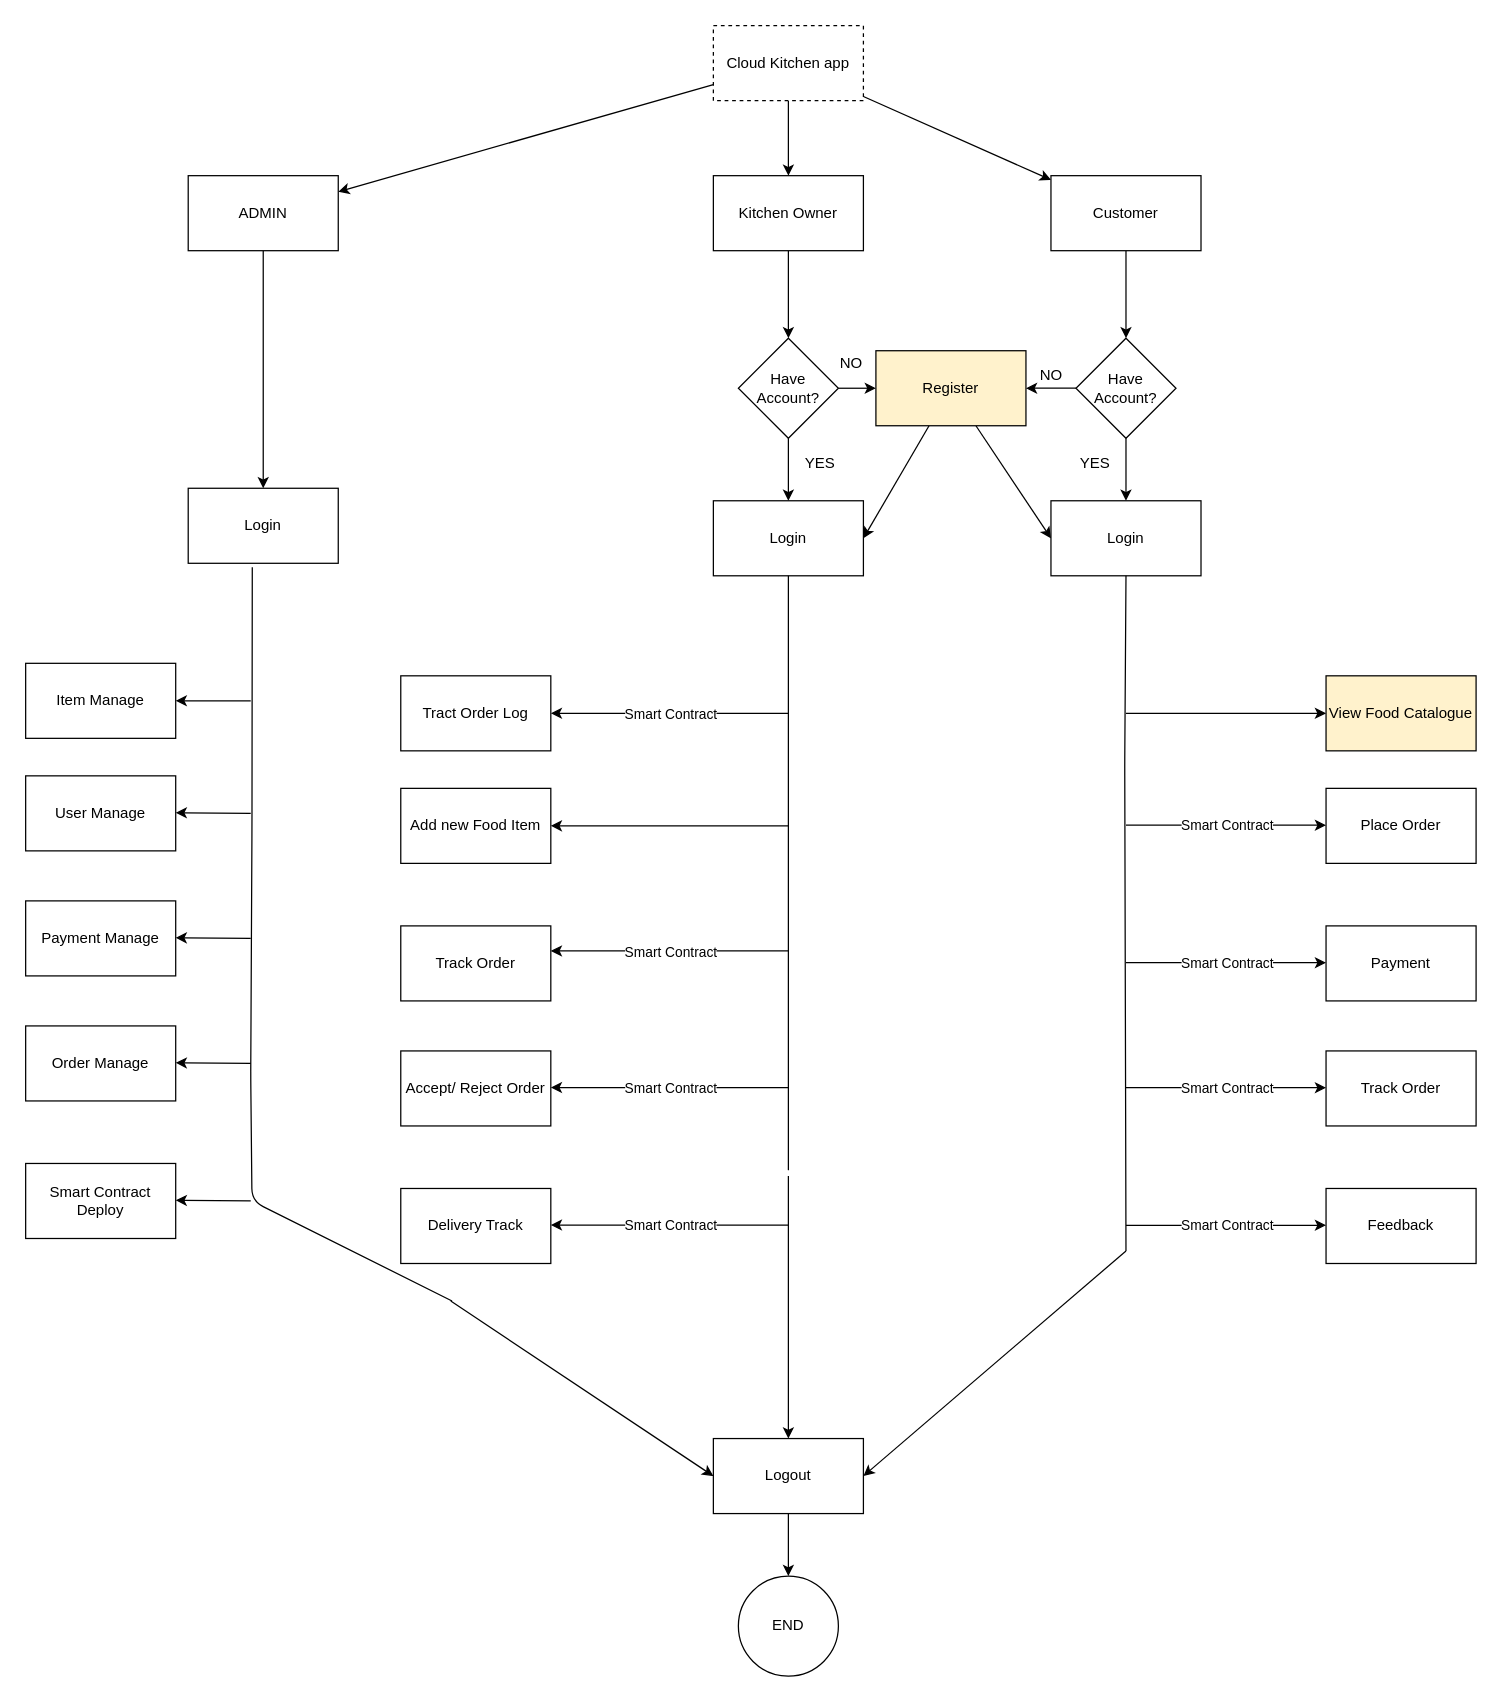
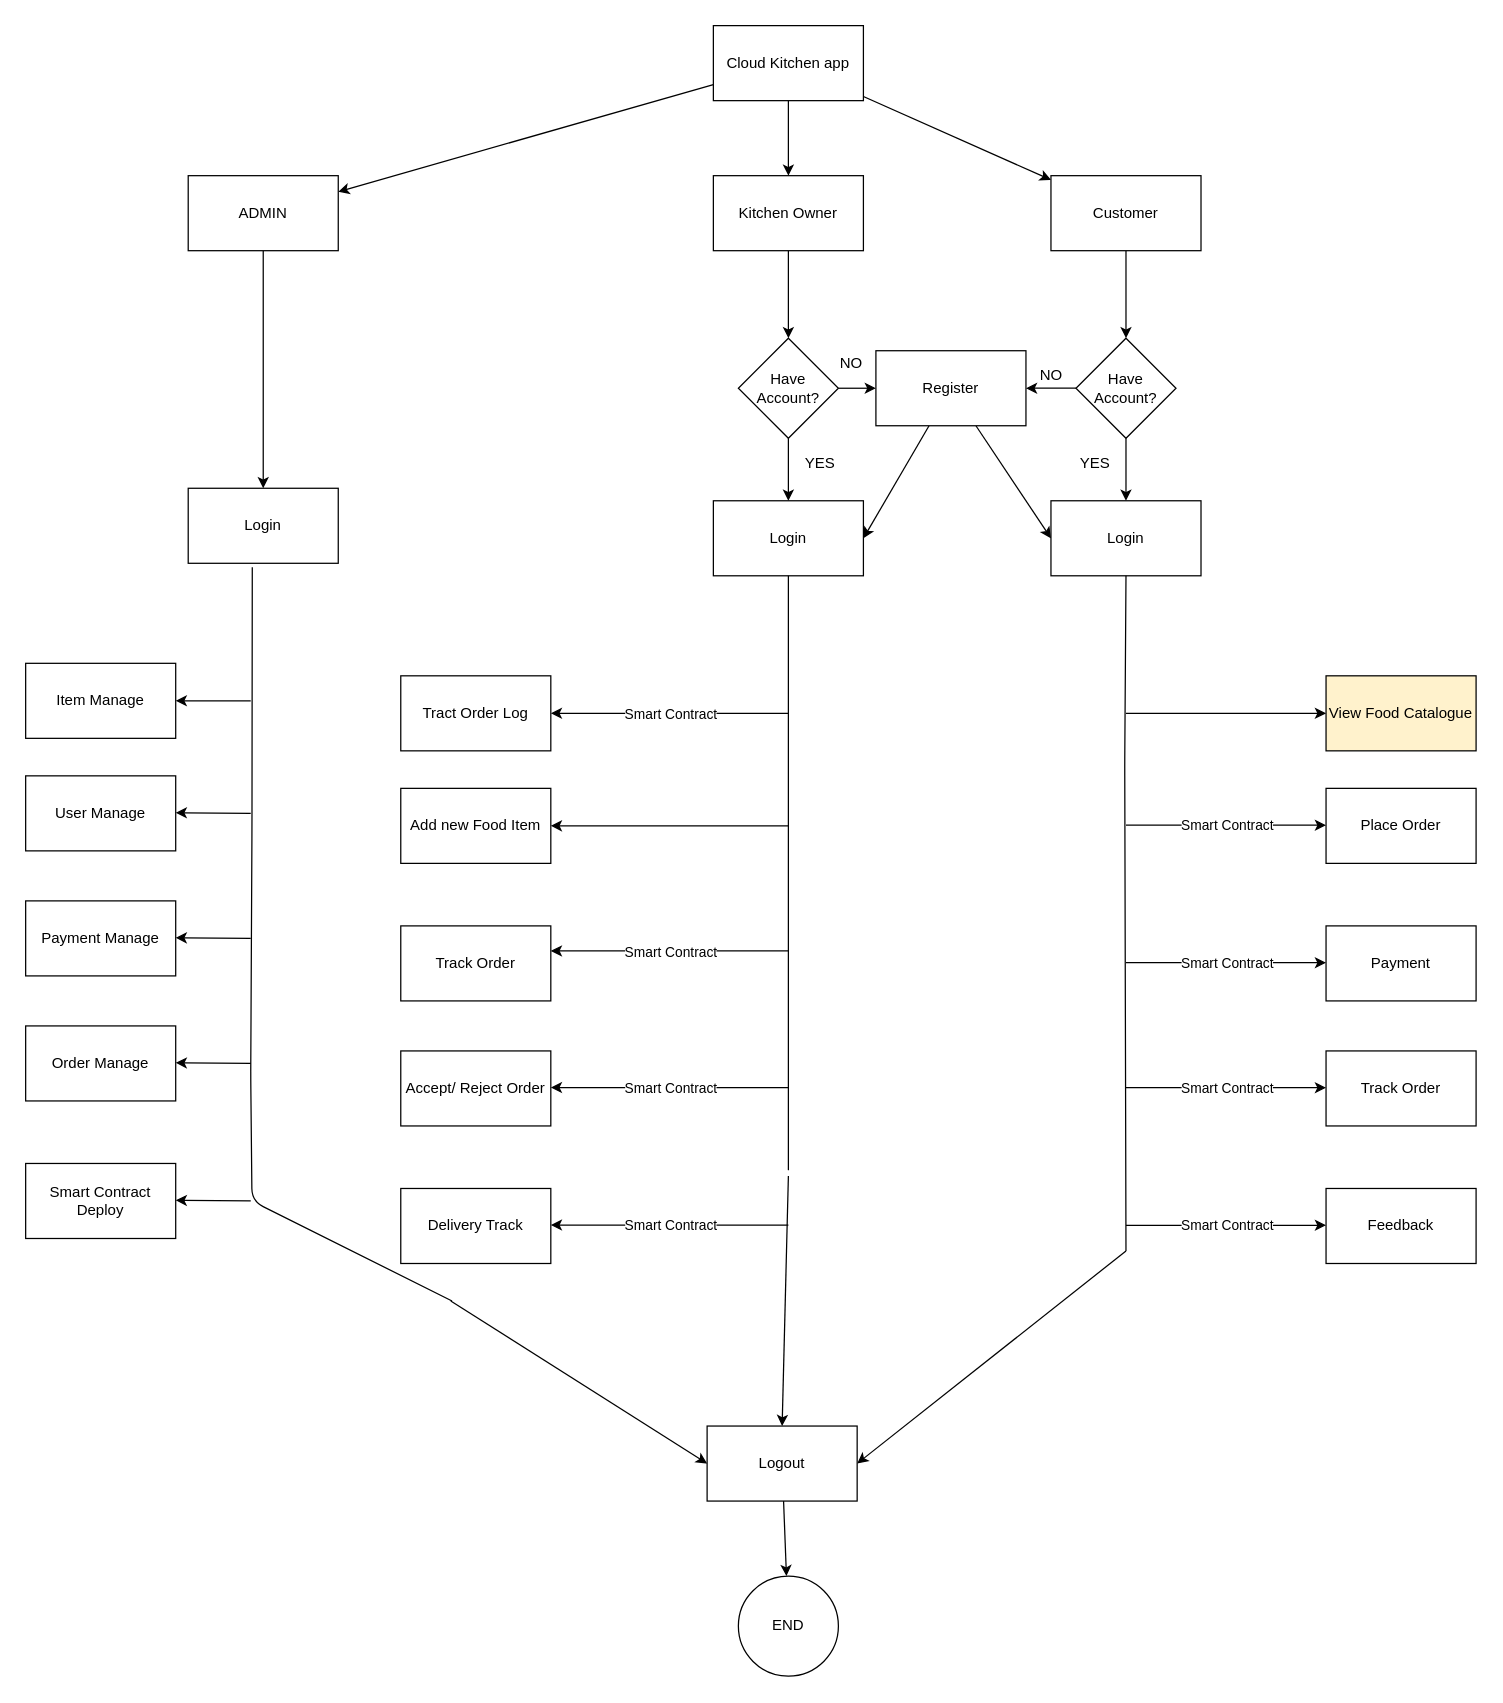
  <mxCell id="0" />
  <mxCell id="1" parent="0" />
  <mxCell id="2" value="" style="edgeStyle=none;html=1;" edge="1" parent="1" source="5" target="7"><mxGeometry relative="1" as="geometry" /></mxCell>
  <mxCell id="3" style="edgeStyle=none;html=1;" edge="1" parent="1" source="5"><mxGeometry relative="1" as="geometry"><mxPoint x="630" y="140" as="targetPoint" /></mxGeometry></mxCell>
  <mxCell id="4" value="" style="edgeStyle=none;html=1;" edge="1" parent="1" source="5" target="11"><mxGeometry relative="1" as="geometry" /></mxCell>
- <mxCell id="5" value="Cloud Kitchen app" style="whiteSpace=wrap;html=1;dashed=1;" vertex="1" parent="1"><mxGeometry x="570" y="20" width="120" height="60" as="geometry" /></mxCell>
+ <mxCell id="5" value="Cloud Kitchen app" style="whiteSpace=wrap;html=1;" vertex="1" parent="1"><mxGeometry x="570" y="20" width="120" height="60" as="geometry" /></mxCell>
  <mxCell id="6" style="edgeStyle=none;html=1;" edge="1" parent="1" source="7" target="29"><mxGeometry relative="1" as="geometry" /></mxCell>
  <mxCell id="7" value="ADMIN" style="whiteSpace=wrap;html=1;" vertex="1" parent="1"><mxGeometry x="150" y="140" width="120" height="60" as="geometry" /></mxCell>
  <mxCell id="8" value="" style="edgeStyle=none;html=1;" edge="1" parent="1" source="9" target="14"><mxGeometry relative="1" as="geometry" /></mxCell>
  <mxCell id="9" value="Kitchen Owner" style="whiteSpace=wrap;html=1;" vertex="1" parent="1"><mxGeometry x="570" y="140" width="120" height="60" as="geometry" /></mxCell>
  <mxCell id="10" style="edgeStyle=none;html=1;entryX=0.5;entryY=0;entryDx=0;entryDy=0;" edge="1" parent="1" source="11" target="19"><mxGeometry relative="1" as="geometry" /></mxCell>
  <mxCell id="11" value="Customer" style="whiteSpace=wrap;html=1;" vertex="1" parent="1"><mxGeometry x="840" y="140" width="120" height="60" as="geometry" /></mxCell>
  <mxCell id="12" value="" style="edgeStyle=none;html=1;" edge="1" parent="1" source="14" target="15"><mxGeometry relative="1" as="geometry" /></mxCell>
  <mxCell id="13" value="" style="edgeStyle=none;html=1;" edge="1" parent="1" source="14" target="24"><mxGeometry relative="1" as="geometry" /></mxCell>
  <mxCell id="14" value="Have Account?" style="rhombus;whiteSpace=wrap;html=1;" vertex="1" parent="1"><mxGeometry x="590" y="270" width="80" height="80" as="geometry" /></mxCell>
  <mxCell id="15" value="Login" style="whiteSpace=wrap;html=1;" vertex="1" parent="1"><mxGeometry x="570" y="400" width="120" height="60" as="geometry" /></mxCell>
  <mxCell id="16" value="YES" style="text;html=1;align=center;verticalAlign=middle;resizable=0;points=[];autosize=1;strokeColor=none;fillColor=none;" vertex="1" parent="1"><mxGeometry x="630" y="355" width="50" height="30" as="geometry" /></mxCell>
  <mxCell id="17" value="" style="edgeStyle=none;html=1;" edge="1" parent="1" source="19" target="20"><mxGeometry relative="1" as="geometry" /></mxCell>
  <mxCell id="18" value="" style="edgeStyle=none;html=1;" edge="1" parent="1" source="19" target="24"><mxGeometry relative="1" as="geometry" /></mxCell>
  <mxCell id="19" value="Have Account?" style="rhombus;whiteSpace=wrap;html=1;" vertex="1" parent="1"><mxGeometry x="860" y="270" width="80" height="80" as="geometry" /></mxCell>
  <mxCell id="20" value="Login" style="whiteSpace=wrap;html=1;" vertex="1" parent="1"><mxGeometry x="840" y="400" width="120" height="60" as="geometry" /></mxCell>
  <mxCell id="21" value="YES" style="text;html=1;align=center;verticalAlign=middle;resizable=0;points=[];autosize=1;strokeColor=none;fillColor=none;" vertex="1" parent="1"><mxGeometry x="850" y="355" width="50" height="30" as="geometry" /></mxCell>
  <mxCell id="22" style="edgeStyle=none;html=1;entryX=1;entryY=0.5;entryDx=0;entryDy=0;" edge="1" parent="1" source="24" target="15"><mxGeometry relative="1" as="geometry" /></mxCell>
  <mxCell id="23" style="edgeStyle=none;html=1;entryX=0;entryY=0.5;entryDx=0;entryDy=0;" edge="1" parent="1" source="24" target="20"><mxGeometry relative="1" as="geometry" /></mxCell>
- <mxCell id="24" value="Register" style="whiteSpace=wrap;html=1;fillColor=#fff2cc;" vertex="1" parent="1"><mxGeometry x="700" y="280" width="120" height="60" as="geometry" /></mxCell>
+ <mxCell id="24" value="Register" style="whiteSpace=wrap;html=1;" vertex="1" parent="1"><mxGeometry x="700" y="280" width="120" height="60" as="geometry" /></mxCell>
  <mxCell id="25" value="NO" style="text;html=1;align=center;verticalAlign=middle;resizable=0;points=[];autosize=1;strokeColor=none;fillColor=none;" vertex="1" parent="1"><mxGeometry x="660" y="275" width="40" height="30" as="geometry" /></mxCell>
  <mxCell id="26" value="NO" style="text;html=1;align=center;verticalAlign=middle;resizable=0;points=[];autosize=1;strokeColor=none;fillColor=none;" vertex="1" parent="1"><mxGeometry x="820" y="285" width="40" height="30" as="geometry" /></mxCell>
  <mxCell id="27" value="" style="endArrow=none;html=1;entryX=0.5;entryY=1;entryDx=0;entryDy=0;" edge="1" parent="1" target="15"><mxGeometry width="50" height="50" relative="1" as="geometry"><mxPoint x="630" y="850" as="sourcePoint" /><mxPoint x="710" y="470" as="targetPoint" /><Array as="points"><mxPoint x="630" y="940" /><mxPoint x="630" y="530" /></Array></mxGeometry></mxCell>
  <mxCell id="28" value="" style="endArrow=none;html=1;entryX=0.5;entryY=1;entryDx=0;entryDy=0;" edge="1" parent="1" target="20"><mxGeometry width="50" height="50" relative="1" as="geometry"><mxPoint x="900" y="1000" as="sourcePoint" /><mxPoint x="899" y="540" as="targetPoint" /><Array as="points"><mxPoint x="899" y="610" /></Array></mxGeometry></mxCell>
  <mxCell id="29" value="Login" style="whiteSpace=wrap;html=1;" vertex="1" parent="1"><mxGeometry x="150" y="390" width="120" height="60" as="geometry" /></mxCell>
  <mxCell id="30" value="" style="endArrow=none;html=1;entryX=0.427;entryY=1.053;entryDx=0;entryDy=0;entryPerimeter=0;" edge="1" parent="1" target="29"><mxGeometry width="50" height="50" relative="1" as="geometry"><mxPoint x="361" y="1040" as="sourcePoint" /><mxPoint x="360" y="550" as="targetPoint" /><Array as="points"><mxPoint x="201" y="960" /><mxPoint x="200" y="860" /><mxPoint x="201" y="660" /></Array></mxGeometry></mxCell>
  <mxCell id="31" value="" style="endArrow=classic;html=1;entryX=1;entryY=0.5;entryDx=0;entryDy=0;" edge="1" parent="1" target="33"><mxGeometry width="50" height="50" relative="1" as="geometry"><mxPoint x="900" y="1000" as="sourcePoint" /><mxPoint x="1060" y="1060" as="targetPoint" /></mxGeometry></mxCell>
  <mxCell id="32" value="" style="edgeStyle=none;html=1;" edge="1" parent="1" source="33" target="34"><mxGeometry relative="1" as="geometry" /></mxCell>
- <mxCell id="33" value="Logout" style="rounded=0;whiteSpace=wrap;html=1;" vertex="1" parent="1"><mxGeometry x="570" y="1150" width="120" height="60" as="geometry" /></mxCell>
+ <mxCell id="33" value="Logout" style="rounded=0;whiteSpace=wrap;html=1;" vertex="1" parent="1"><mxGeometry x="565" y="1140" width="120" height="60" as="geometry" /></mxCell>
  <mxCell id="34" value="END" style="ellipse;whiteSpace=wrap;html=1;rounded=0;" vertex="1" parent="1"><mxGeometry x="590" y="1260" width="80" height="80" as="geometry" /></mxCell>
  <mxCell id="35" value="" style="endArrow=classic;html=1;entryX=0;entryY=0.5;entryDx=0;entryDy=0;" edge="1" parent="1" target="33"><mxGeometry width="50" height="50" relative="1" as="geometry"><mxPoint x="360" y="1040" as="sourcePoint" /><mxPoint x="580" y="1080" as="targetPoint" /></mxGeometry></mxCell>
  <mxCell id="36" value="" style="endArrow=classic;html=1;entryX=0.5;entryY=0;entryDx=0;entryDy=0;" edge="1" parent="1" target="33"><mxGeometry width="50" height="50" relative="1" as="geometry"><mxPoint x="630" y="940" as="sourcePoint" /><mxPoint x="680" y="1030" as="targetPoint" /></mxGeometry></mxCell>
  <mxCell id="37" value="Item Manage" style="rounded=0;whiteSpace=wrap;html=1;" vertex="1" parent="1"><mxGeometry x="20" y="530" width="120" height="60" as="geometry" /></mxCell>
  <mxCell id="38" value="User Manage" style="rounded=0;whiteSpace=wrap;html=1;" vertex="1" parent="1"><mxGeometry x="20" y="620" width="120" height="60" as="geometry" /></mxCell>
  <mxCell id="39" value="Payment Manage" style="rounded=0;whiteSpace=wrap;html=1;" vertex="1" parent="1"><mxGeometry x="20" y="720" width="120" height="60" as="geometry" /></mxCell>
  <mxCell id="40" value="Order Manage" style="rounded=0;whiteSpace=wrap;html=1;" vertex="1" parent="1"><mxGeometry x="20" y="820" width="120" height="60" as="geometry" /></mxCell>
  <mxCell id="41" value="Smart Contract Deploy" style="rounded=0;whiteSpace=wrap;html=1;" vertex="1" parent="1"><mxGeometry x="20" y="930" width="120" height="60" as="geometry" /></mxCell>
  <mxCell id="42" value="" style="endArrow=classic;html=1;entryX=1;entryY=0.5;entryDx=0;entryDy=0;" edge="1" parent="1" target="37"><mxGeometry width="50" height="50" relative="1" as="geometry"><mxPoint x="200" y="560" as="sourcePoint" /><mxPoint x="530" y="670" as="targetPoint" /></mxGeometry></mxCell>
  <mxCell id="43" value="" style="endArrow=classic;html=1;entryX=1;entryY=0.5;entryDx=0;entryDy=0;" edge="1" parent="1"><mxGeometry width="50" height="50" relative="1" as="geometry"><mxPoint x="200" y="650" as="sourcePoint" /><mxPoint x="140" y="649.5" as="targetPoint" /></mxGeometry></mxCell>
  <mxCell id="44" value="" style="endArrow=classic;html=1;entryX=1;entryY=0.5;entryDx=0;entryDy=0;" edge="1" parent="1"><mxGeometry width="50" height="50" relative="1" as="geometry"><mxPoint x="200" y="750" as="sourcePoint" /><mxPoint x="140" y="749.5" as="targetPoint" /></mxGeometry></mxCell>
  <mxCell id="45" value="" style="endArrow=classic;html=1;entryX=1;entryY=0.5;entryDx=0;entryDy=0;" edge="1" parent="1"><mxGeometry width="50" height="50" relative="1" as="geometry"><mxPoint x="200" y="850" as="sourcePoint" /><mxPoint x="140" y="849.5" as="targetPoint" /></mxGeometry></mxCell>
  <mxCell id="46" value="" style="endArrow=classic;html=1;entryX=1;entryY=0.5;entryDx=0;entryDy=0;" edge="1" parent="1"><mxGeometry width="50" height="50" relative="1" as="geometry"><mxPoint x="200" y="960" as="sourcePoint" /><mxPoint x="140" y="959.5" as="targetPoint" /></mxGeometry></mxCell>
  <mxCell id="47" value="Tract Order Log" style="rounded=0;whiteSpace=wrap;html=1;" vertex="1" parent="1"><mxGeometry x="320" y="540" width="120" height="60" as="geometry" /></mxCell>
  <mxCell id="48" value="Add new Food Item" style="rounded=0;whiteSpace=wrap;html=1;" vertex="1" parent="1"><mxGeometry x="320" y="630" width="120" height="60" as="geometry" /></mxCell>
  <mxCell id="49" value="Track Order" style="rounded=0;whiteSpace=wrap;html=1;" vertex="1" parent="1"><mxGeometry x="320" y="740" width="120" height="60" as="geometry" /></mxCell>
  <mxCell id="50" value="Accept/ Reject Order" style="rounded=0;whiteSpace=wrap;html=1;" vertex="1" parent="1"><mxGeometry x="320" y="840" width="120" height="60" as="geometry" /></mxCell>
  <mxCell id="51" value="Delivery Track" style="rounded=0;whiteSpace=wrap;html=1;" vertex="1" parent="1"><mxGeometry x="320" y="950" width="120" height="60" as="geometry" /></mxCell>
  <mxCell id="52" value="" style="endArrow=classic;html=1;entryX=1;entryY=0.5;entryDx=0;entryDy=0;" edge="1" parent="1" target="47"><mxGeometry relative="1" as="geometry"><mxPoint x="630" y="570" as="sourcePoint" /><mxPoint x="630" y="470" as="targetPoint" /></mxGeometry></mxCell>
  <mxCell id="53" value="Smart Contract" style="edgeLabel;resizable=0;html=1;align=center;verticalAlign=middle;" connectable="0" vertex="1" parent="52"><mxGeometry relative="1" as="geometry" /></mxCell>
  <mxCell id="54" value="" style="endArrow=classic;html=1;entryX=1;entryY=0.5;entryDx=0;entryDy=0;" edge="1" parent="1"><mxGeometry relative="1" as="geometry"><mxPoint x="630" y="760" as="sourcePoint" /><mxPoint x="440" y="760" as="targetPoint" /></mxGeometry></mxCell>
  <mxCell id="55" value="Smart Contract" style="edgeLabel;resizable=0;html=1;align=center;verticalAlign=middle;" connectable="0" vertex="1" parent="54"><mxGeometry relative="1" as="geometry" /></mxCell>
  <mxCell id="56" value="" style="endArrow=classic;html=1;entryX=1;entryY=0.5;entryDx=0;entryDy=0;" edge="1" parent="1"><mxGeometry relative="1" as="geometry"><mxPoint x="630" y="869.29" as="sourcePoint" /><mxPoint x="440" y="869.29" as="targetPoint" /></mxGeometry></mxCell>
  <mxCell id="57" value="Smart Contract" style="edgeLabel;resizable=0;html=1;align=center;verticalAlign=middle;" connectable="0" vertex="1" parent="56"><mxGeometry relative="1" as="geometry" /></mxCell>
  <mxCell id="58" value="" style="endArrow=classic;html=1;entryX=1;entryY=0.5;entryDx=0;entryDy=0;" edge="1" parent="1"><mxGeometry relative="1" as="geometry"><mxPoint x="630" y="979.29" as="sourcePoint" /><mxPoint x="440" y="979.29" as="targetPoint" /></mxGeometry></mxCell>
  <mxCell id="59" value="Smart Contract" style="edgeLabel;resizable=0;html=1;align=center;verticalAlign=middle;" connectable="0" vertex="1" parent="58"><mxGeometry relative="1" as="geometry" /></mxCell>
  <mxCell id="60" value="" style="endArrow=classic;html=1;entryX=1;entryY=0.5;entryDx=0;entryDy=0;" edge="1" parent="1" target="48"><mxGeometry width="50" height="50" relative="1" as="geometry"><mxPoint x="630" y="660" as="sourcePoint" /><mxPoint x="560" y="620" as="targetPoint" /></mxGeometry></mxCell>
  <mxCell id="61" value="View Food Catalogue" style="rounded=0;whiteSpace=wrap;html=1;fillColor=#fff2cc;" vertex="1" parent="1"><mxGeometry x="1060" y="540" width="120" height="60" as="geometry" /></mxCell>
  <mxCell id="62" value="Place Order" style="rounded=0;whiteSpace=wrap;html=1;" vertex="1" parent="1"><mxGeometry x="1060" y="630" width="120" height="60" as="geometry" /></mxCell>
  <mxCell id="63" value="Payment" style="rounded=0;whiteSpace=wrap;html=1;" vertex="1" parent="1"><mxGeometry x="1060" y="740" width="120" height="60" as="geometry" /></mxCell>
  <mxCell id="64" value="Track Order" style="rounded=0;whiteSpace=wrap;html=1;" vertex="1" parent="1"><mxGeometry x="1060" y="840" width="120" height="60" as="geometry" /></mxCell>
  <mxCell id="65" value="Feedback" style="rounded=0;whiteSpace=wrap;html=1;" vertex="1" parent="1"><mxGeometry x="1060" y="950" width="120" height="60" as="geometry" /></mxCell>
  <mxCell id="66" value="" style="endArrow=classic;html=1;entryX=0;entryY=0.5;entryDx=0;entryDy=0;" edge="1" parent="1"><mxGeometry relative="1" as="geometry"><mxPoint x="900" y="659.44" as="sourcePoint" /><mxPoint x="1060" y="659.44" as="targetPoint" /></mxGeometry></mxCell>
  <mxCell id="67" value="Smart Contract" style="edgeLabel;resizable=0;html=1;align=center;verticalAlign=middle;" connectable="0" vertex="1" parent="66"><mxGeometry relative="1" as="geometry" /></mxCell>
  <mxCell id="68" value="" style="endArrow=classic;html=1;entryX=0;entryY=0.5;entryDx=0;entryDy=0;" edge="1" parent="1"><mxGeometry relative="1" as="geometry"><mxPoint x="900" y="769.44" as="sourcePoint" /><mxPoint x="1060" y="769.44" as="targetPoint" /></mxGeometry></mxCell>
  <mxCell id="69" value="Smart Contract" style="edgeLabel;resizable=0;html=1;align=center;verticalAlign=middle;" connectable="0" vertex="1" parent="68"><mxGeometry relative="1" as="geometry" /></mxCell>
  <mxCell id="70" value="" style="endArrow=classic;html=1;entryX=0;entryY=0.5;entryDx=0;entryDy=0;" edge="1" parent="1"><mxGeometry relative="1" as="geometry"><mxPoint x="900" y="869.44" as="sourcePoint" /><mxPoint x="1060" y="869.44" as="targetPoint" /></mxGeometry></mxCell>
  <mxCell id="71" value="Smart Contract" style="edgeLabel;resizable=0;html=1;align=center;verticalAlign=middle;" connectable="0" vertex="1" parent="70"><mxGeometry relative="1" as="geometry" /></mxCell>
  <mxCell id="72" value="" style="endArrow=classic;html=1;entryX=0;entryY=0.5;entryDx=0;entryDy=0;" edge="1" parent="1"><mxGeometry relative="1" as="geometry"><mxPoint x="900" y="979.44" as="sourcePoint" /><mxPoint x="1060" y="979.44" as="targetPoint" /></mxGeometry></mxCell>
  <mxCell id="73" value="Smart Contract" style="edgeLabel;resizable=0;html=1;align=center;verticalAlign=middle;" connectable="0" vertex="1" parent="72"><mxGeometry relative="1" as="geometry" /></mxCell>
  <mxCell id="74" value="" style="endArrow=classic;html=1;entryX=0;entryY=0.5;entryDx=0;entryDy=0;" edge="1" parent="1" target="61"><mxGeometry width="50" height="50" relative="1" as="geometry"><mxPoint x="900" y="570" as="sourcePoint" /><mxPoint x="980" y="540" as="targetPoint" /></mxGeometry></mxCell>
